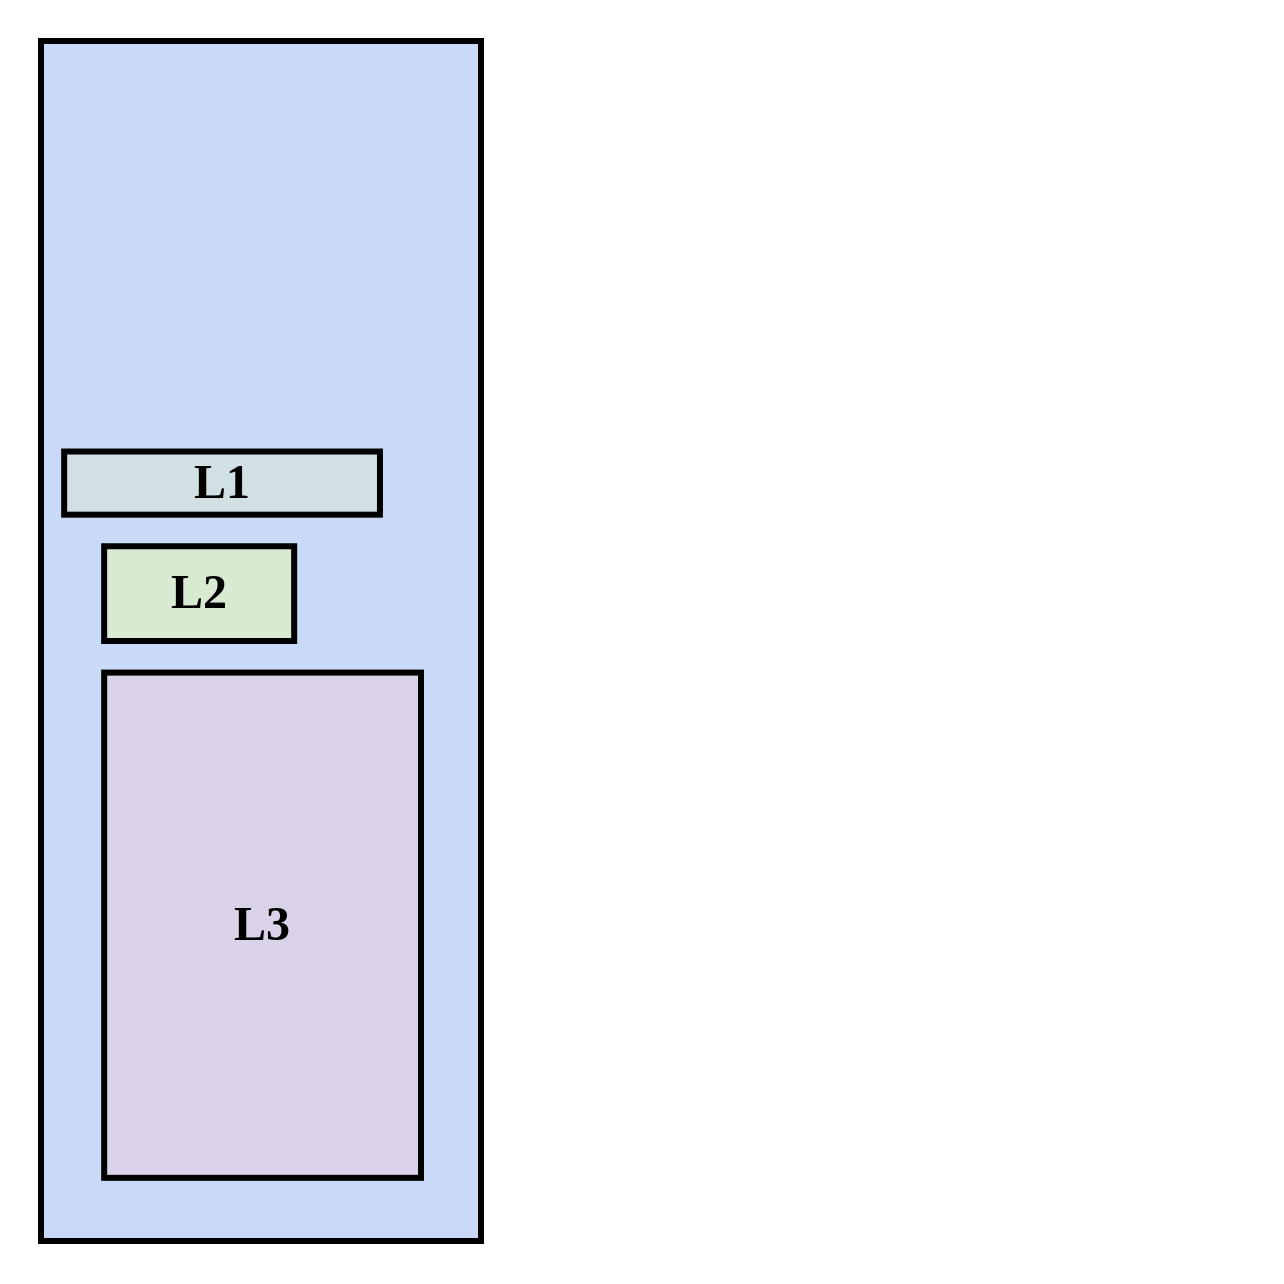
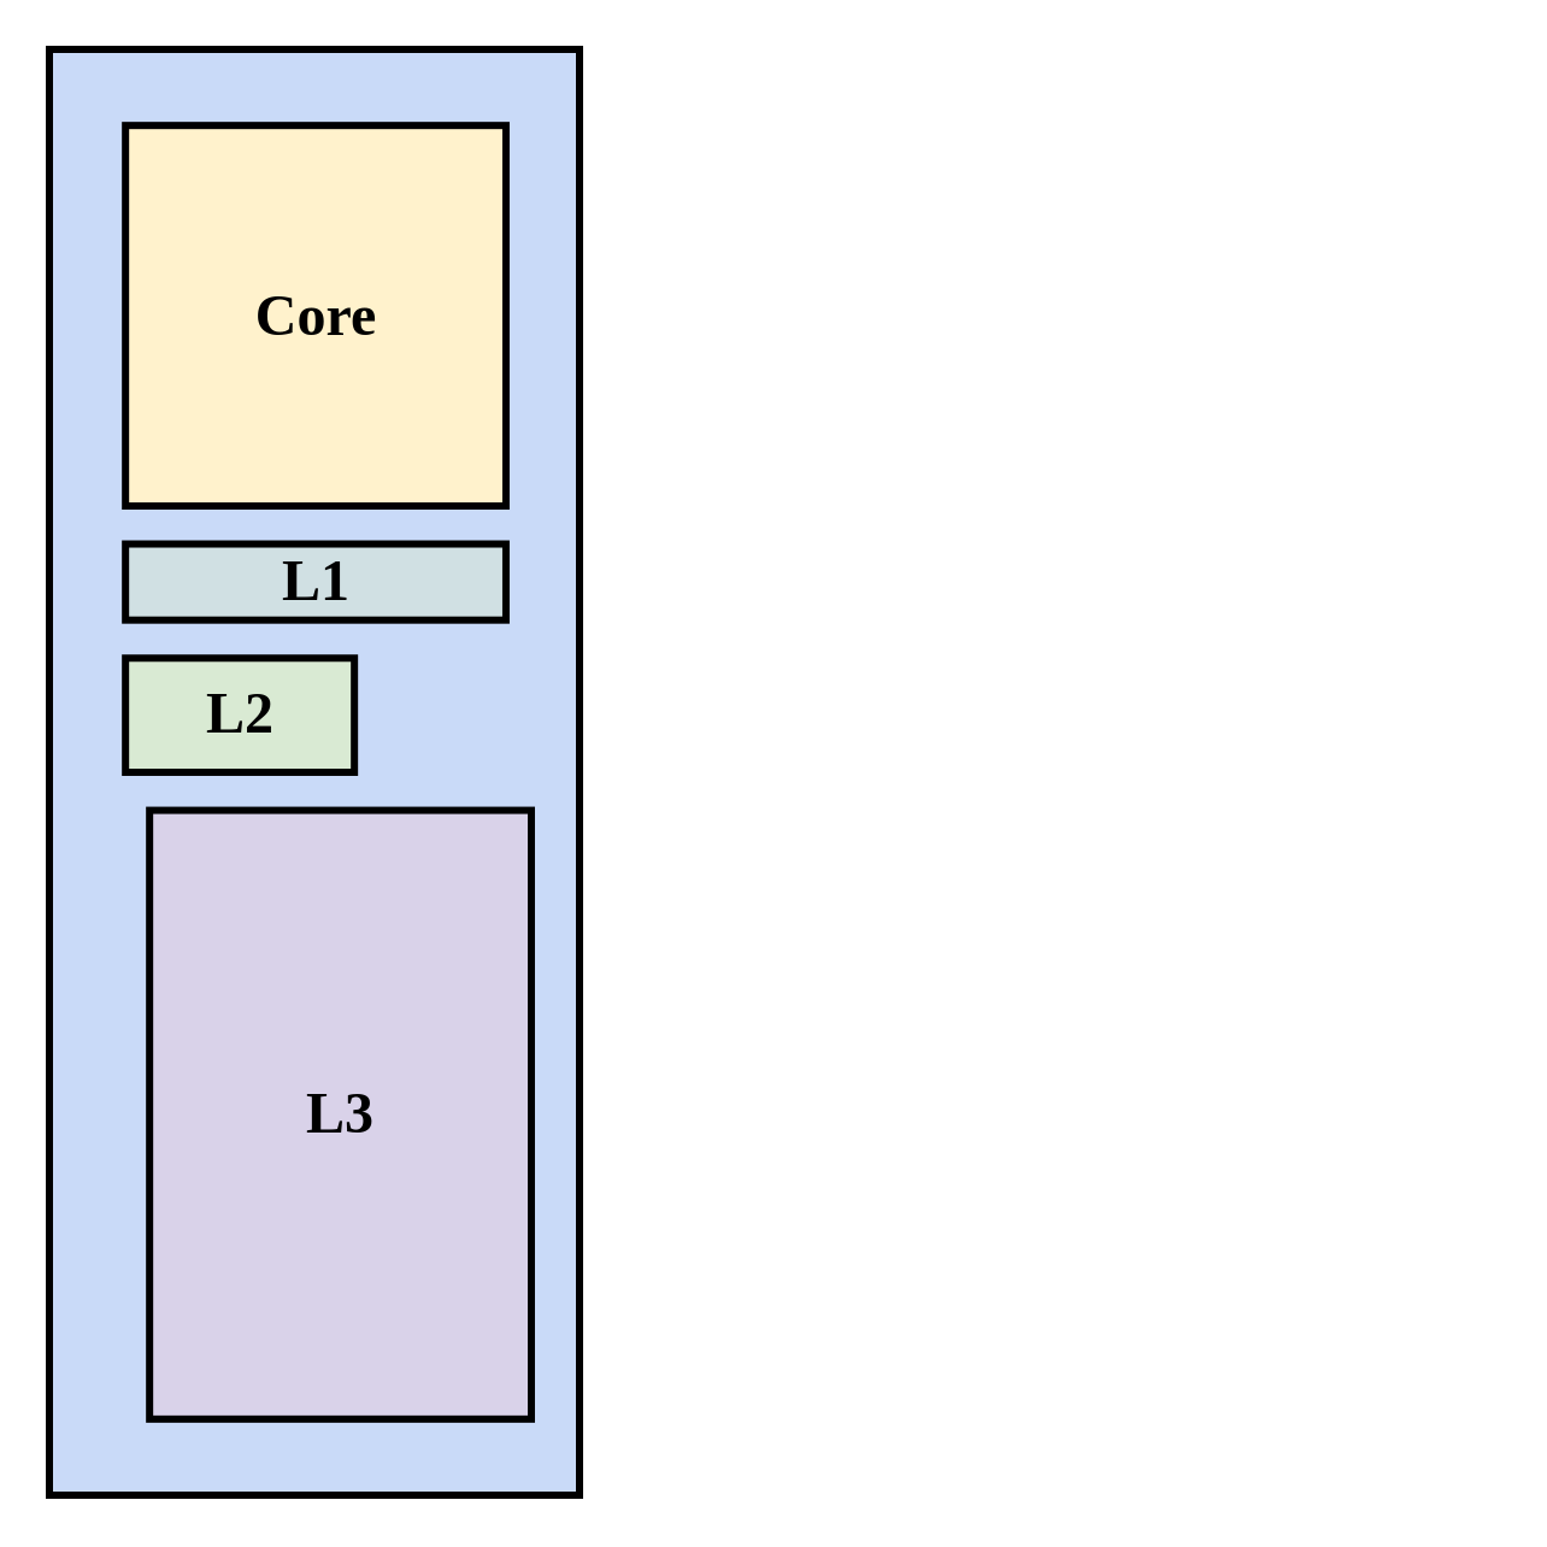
  <mxCell id="0" />
  <mxCell id="1" parent="0" />
  <mxCell id="2" value="" style="group;fontFamily=DMCA Sans Serif;fontStyle=1" parent="1" vertex="1" connectable="0"><mxGeometry x="20" y="20" width="600" height="600" as="geometry" /></mxCell>
  <mxCell id="3" value="" style="rounded=0;whiteSpace=wrap;html=1;fillColor=none;strokeColor=none;fontFamily=DMCA Sans Serif;fontStyle=1" parent="2" vertex="1"><mxGeometry width="600" height="600" as="geometry" /></mxCell>
  <mxCell id="4" value="" style="rounded=0;whiteSpace=wrap;html=1;strokeWidth=3;fontFamily=DMCA Sans Serif;fontSize=24;fillColor=#C9DAF8;fontStyle=1" parent="2" vertex="1"><mxGeometry width="220" height="600" as="geometry" /></mxCell>
- <mxCell id="6" value="L1" style="rounded=0;whiteSpace=wrap;html=1;strokeWidth=3;fillColor=#D0E0E3;fontFamily=DMCA Sans Serif;fontSize=24;fontStyle=1" parent="2" vertex="1"><mxGeometry x="11.579" y="205.263" width="157.895" height="31.579" as="geometry" /></mxCell>
+ <mxCell id="5" value="Core" style="rounded=0;whiteSpace=wrap;html=1;strokeWidth=3;fillColor=#FFF2CC;fontFamily=DMCA Sans Serif;fontSize=24;fontStyle=1" parent="2" vertex="1"><mxGeometry x="31.579" y="31.579" width="157.895" height="157.895" as="geometry" /></mxCell>
+ <mxCell id="6" value="L1" style="rounded=0;whiteSpace=wrap;html=1;strokeWidth=3;fillColor=#D0E0E3;fontFamily=DMCA Sans Serif;fontSize=24;fontStyle=1" parent="2" vertex="1"><mxGeometry x="31.579" y="205.263" width="157.895" height="31.579" as="geometry" /></mxCell>
  <mxCell id="7" value="L2" style="rounded=0;whiteSpace=wrap;html=1;strokeWidth=3;fillColor=#D9EAD3;fontFamily=DMCA Sans Serif;fontSize=24;fontStyle=1" parent="2" vertex="1"><mxGeometry x="31.579" y="252.632" width="95" height="47.368" as="geometry" /></mxCell>
- <mxCell id="8" value="L3" style="rounded=0;whiteSpace=wrap;html=1;strokeWidth=3;fillColor=#D9D2E9;fontFamily=DMCA Sans Serif;fontSize=24;fontStyle=1" parent="2" vertex="1"><mxGeometry x="31.58" y="315.79" width="158.42" height="252.63" as="geometry" /></mxCell>
+ <mxCell id="8" value="L3" style="rounded=0;whiteSpace=wrap;html=1;strokeWidth=3;fillColor=#D9D2E9;fontFamily=DMCA Sans Serif;fontSize=24;fontStyle=1" parent="2" vertex="1"><mxGeometry x="41.58" y="315.79" width="158.42" height="252.63" as="geometry" /></mxCell>
